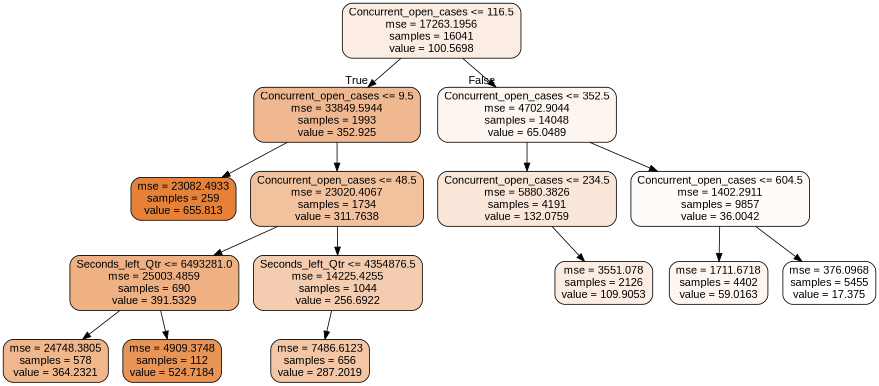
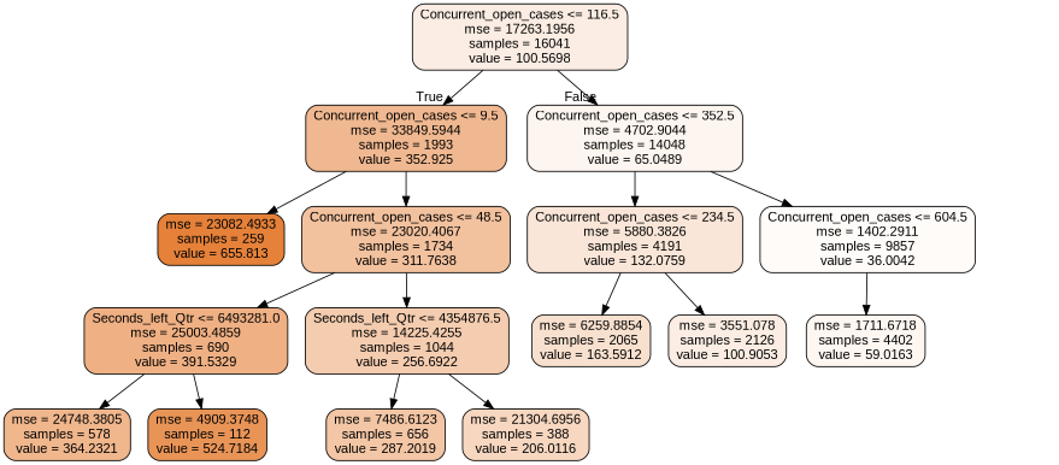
  digraph {
    fontname="Liberation Sans"
    node [color=black fontname="Liberation Sans" shape=box style="filled, rounded"]
    edge [fontname="Liberation Sans"]
    n1 [fillcolor="#e5813923" label="Concurrent_open_cases <= 116.5\nmse = 17263.1956\nsamples = 16041\nvalue = 100.5698"]
    n2 [fillcolor="#e581398f" label="Concurrent_open_cases <= 9.5\nmse = 33849.5944\nsamples = 1993\nvalue = 352.925"]
    n3 [fillcolor="#e5813914" label="Concurrent_open_cases <= 352.5\nmse = 4702.9044\nsamples = 14048\nvalue = 65.0489"]
    n4 [fillcolor="#e58139ff" label="mse = 23082.4933\nsamples = 259\nvalue = 655.813"]
    n5 [fillcolor="#e581397d" label="Concurrent_open_cases <= 48.5\nmse = 23020.4067\nsamples = 1734\nvalue = 311.7638"]
    n6 [fillcolor="#e5813931" label="Concurrent_open_cases <= 234.5\nmse = 5880.3826\nsamples = 4191\nvalue = 132.0759"]
    n7 [fillcolor="#e5813908" label="Concurrent_open_cases <= 604.5\nmse = 1402.2911\nsamples = 9857\nvalue = 36.0042"]
    n8 [fillcolor="#e581399f" label="Seconds_left_Qtr <= 6493281.0\nmse = 25003.4859\nsamples = 690\nvalue = 391.5329"]
    n9 [fillcolor="#e5813966" label="Seconds_left_Qtr <= 4354876.5\nmse = 14225.4255\nsamples = 1044\nvalue = 256.6922"]
    n10 [fillcolor="#e5813994" label="mse = 24748.3805\nsamples = 578\nvalue = 364.2321"]
    n11 [fillcolor="#e58139d8" label="mse = 4909.3748\nsamples = 112\nvalue = 524.7184"]
    n12 [fillcolor="#e5813973" label="mse = 7486.6123\nsamples = 656\nvalue = 287.2019"]
-   n15 [fillcolor="#e5813924" label="mse = 3551.078\nsamples = 2126\nvalue = 109.9053"]
+   n13 [fillcolor="#e5813950" label="mse = 21304.6956\nsamples = 388\nvalue = 206.0116"]
+   n14 [fillcolor="#e581393e" label="mse = 6259.8854\nsamples = 2065\nvalue = 163.5912"]
+   n15 [fillcolor="#e5813924" label="mse = 3551.078\nsamples = 2126\nvalue = 100.9053"]
    n16 [fillcolor="#e5813912" label="mse = 1711.6718\nsamples = 4402\nvalue = 59.0163"]
-   n17 [fillcolor="#e5813900" label="mse = 376.0968\nsamples = 5455\nvalue = 17.375"]
    n1 -> n2 [headlabel=True labelangle=45 labeldistance=2.5]
    n1 -> n3 [headlabel=False labelangle=-45 labeldistance=2.5]
    n2 -> n4
    n2 -> n5
    n3 -> n6
    n3 -> n7
    n5 -> n8
    n5 -> n9
+   n6 -> n14
    n6 -> n15
    n7 -> n16
-   n7 -> n17
    n8 -> n10
    n8 -> n11
    n9 -> n12
+   n9 -> n13
  }
